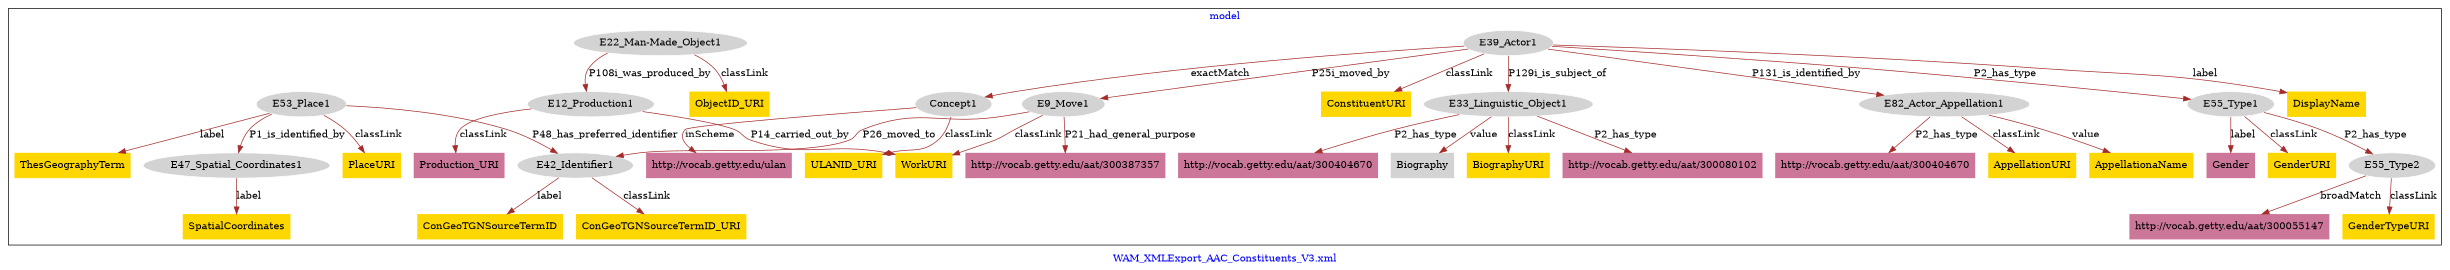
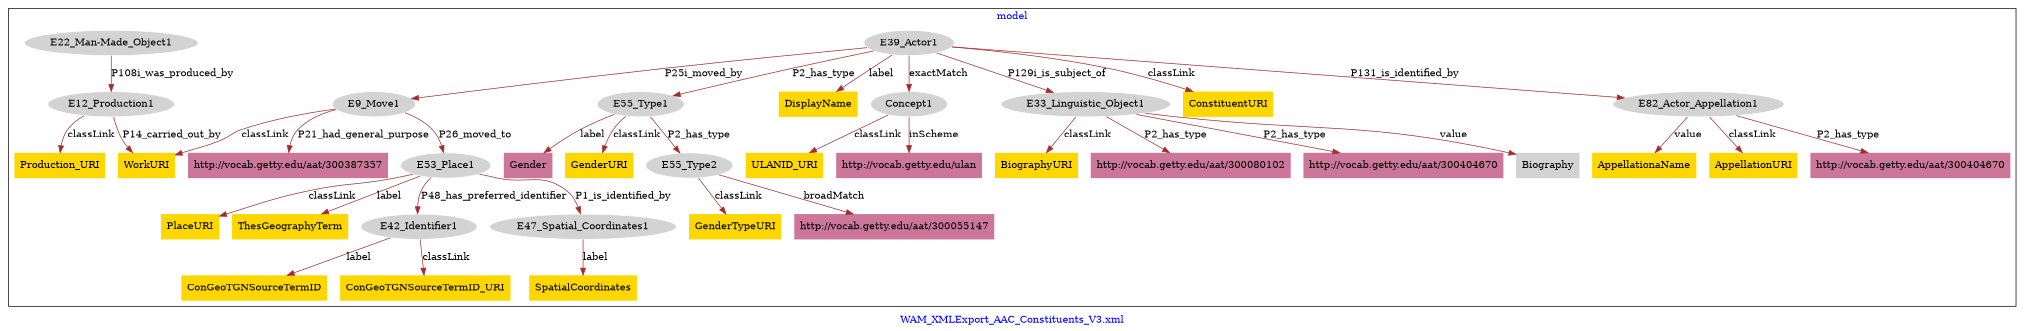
  digraph {
    fontcolor=blue
    label="WAM_XMLExport_AAC_Constituents_V3.xml"
    remincross=true
    node [fillcolor=gold style=filled shape=plaintext]
    edge [color=brown fontcolor=black]
    n1 [color=white fillcolor=lightgray label=E12_Production1 shape=""]
-   n2 [fillcolor="#CC7799" label=Production_URI]
+   n2 [label=Production_URI]
    n3 [color=white fillcolor=lightgray label=E39_Actor1 shape=""]
    n4 [color=white fillcolor=lightgray label="E22_Man-Made_Object1" shape=""]
-   n5 [label=ObjectID_URI]
    n6 [color=white fillcolor=lightgray label=E33_Linguistic_Object1 shape=""]
    n7 [label=BiographyURI]
    n8 [fillcolor="#CC7799" label="http://vocab.getty.edu/aat/300080102"]
    n9 [fillcolor="#CC7799" label="http://vocab.getty.edu/aat/300404670"]
    n10 [fillcolor=lightgray label=Biography]
    n11 [label=ConstituentURI]
    n12 [color=white fillcolor=lightgray label=E82_Actor_Appellation1 shape=""]
    n13 [color=white fillcolor=lightgray label=E9_Move1 shape=""]
    n14 [color=white fillcolor=lightgray label=E55_Type1 shape=""]
    n15 [label=DisplayName]
    n16 [color=white fillcolor=lightgray label=Concept1 shape=""]
    n17 [color=white fillcolor=lightgray label=E42_Identifier1 shape=""]
    n18 [label=ConGeoTGNSourceTermID_URI]
    n19 [label=ConGeoTGNSourceTermID]
    n20 [color=white fillcolor=lightgray label=E47_Spatial_Coordinates1 shape=""]
    n21 [label=SpatialCoordinates]
    n22 [color=white fillcolor=lightgray label=E53_Place1 shape=""]
    n23 [label=PlaceURI]
    n24 [label=ThesGeographyTerm]
    n25 [label=GenderURI]
    n26 [color=white fillcolor=lightgray label=E55_Type2 shape=""]
    n27 [fillcolor="#CC7799" label=Gender]
    n28 [label=GenderTypeURI]
    n29 [fillcolor="#CC7799" label="http://vocab.getty.edu/aat/300055147"]
    n30 [label=AppellationURI]
    n31 [fillcolor="#CC7799" label="http://vocab.getty.edu/aat/300404670"]
    n32 [label=AppellationaName]
    n33 [label=WorkURI]
    n34 [fillcolor="#CC7799" label="http://vocab.getty.edu/aat/300387357"]
    n35 [label=ULANID_URI]
    n36 [fillcolor="#CC7799" label="http://vocab.getty.edu/ulan"]
    subgraph cluster_1 {
      label=model
      n1
      n2
      n3
      n4
-     n5
      n6
      n7
      n8
      n9
      n10
      n11
      n12
      n13
      n14
      n15
      n16
      n17
      n18
      n19
      n20
      n21
      n22
      n23
      n24
      n25
      n26
      n27
      n28
      n29
      n30
      n31
      n32
      n33
      n34
      n35
      n36
    }
    n1 -> n2 [label=classLink]
    n1 -> n33 [label=P14_carried_out_by]
    n3 -> n6 [label=P129i_is_subject_of]
    n3 -> n11 [label=classLink]
    n3 -> n12 [label=P131_is_identified_by]
    n3 -> n13 [label=P25i_moved_by]
    n3 -> n14 [label=P2_has_type]
    n3 -> n15 [label=label]
    n3 -> n16 [label=exactMatch]
    n4 -> n1 [label=P108i_was_produced_by]
-   n4 -> n5 [label=classLink]
    n6 -> n7 [label=classLink]
    n6 -> n8 [label=P2_has_type]
    n6 -> n9 [label=P2_has_type]
    n6 -> n10 [label=value]
    n12 -> n30 [label=classLink]
    n12 -> n31 [label=P2_has_type]
    n12 -> n32 [label=value]
-   n13 -> n17 [label=P26_moved_to]
+   n13 -> n22 [label=P26_moved_to]
    n13 -> n33 [label=classLink]
    n13 -> n34 [label=P21_had_general_purpose]
    n14 -> n25 [label=classLink]
    n14 -> n26 [label=P2_has_type]
    n14 -> n27 [label=label]
    n16 -> n35 [label=classLink]
    n16 -> n36 [label=inScheme]
    n17 -> n18 [label=classLink]
    n17 -> n19 [label=label]
    n20 -> n21 [label=label]
    n22 -> n17 [label=P48_has_preferred_identifier]
    n22 -> n20 [label=P1_is_identified_by]
    n22 -> n23 [label=classLink]
    n22 -> n24 [label=label]
    n26 -> n28 [label=classLink]
    n26 -> n29 [label=broadMatch]
  }
